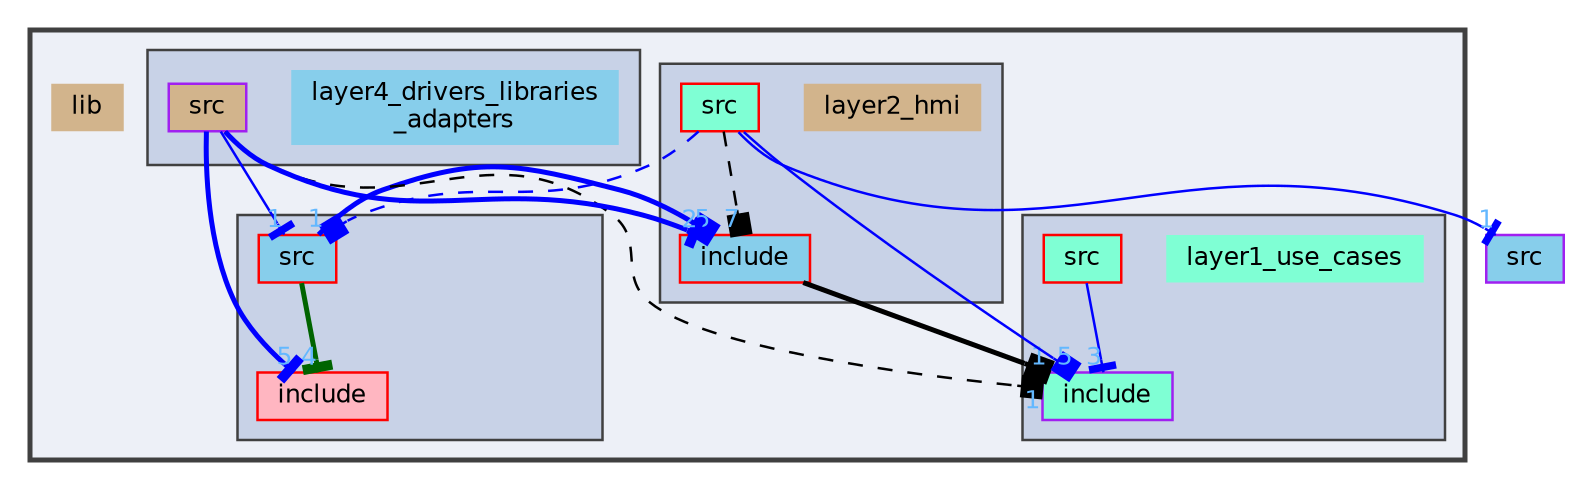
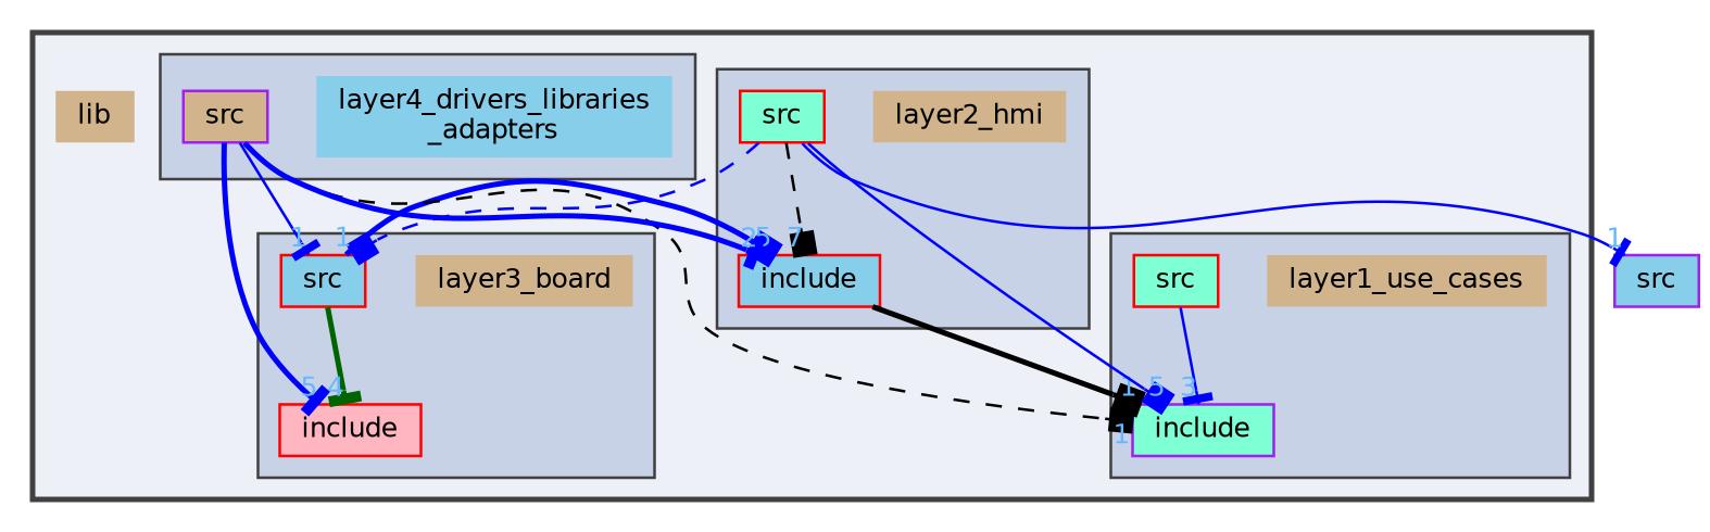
  digraph {
    compound=true
    node [color=red fillcolor=tan fontname=Helvetica fontsize=10 shape=box style=filled]
    edge [arrowhead=tee color=blue fontcolor=steelblue1 fontname=Helvetica fontsize=10 headlabel=1 labeldistance=1.5 labelfontname=Helvetica labelfontsize=10 style=bold]
-   n1 [color=purple fillcolor=aquamarine height=0.2 label=layer1_use_cases shape=plaintext width=0.4]
+   n1 [color=purple height=0.2 label=layer1_use_cases shape=plaintext width=0.4]
    n2 [color=purple fillcolor=aquamarine height=0.2 label=include width=0.4]
    n3 [fillcolor=aquamarine height=0.2 label=src width=0.4]
    n4 [color=purple height=0.2 label=layer2_hmi shape=plaintext width=0.4]
    n5 [fillcolor=skyblue height=0.2 label=include width=0.4]
    n6 [fillcolor=aquamarine height=0.2 label=src width=0.4]
+   n7 [height=0.2 label=layer3_board shape=plaintext width=0.4]
    n8 [fillcolor=lightpink height=0.2 label=include width=0.4]
    n9 [fillcolor=skyblue height=0.2 label=src width=0.4]
    n10 [color=purple fillcolor=skyblue height=0.2 label="layer4_drivers_libraries\l_adapters" shape=plaintext width=0.4]
    n11 [color=purple height=0.2 label=src width=0.4]
    n12 [height=0.2 label=lib shape=plaintext width=0.4]
    n13 [color=purple fillcolor=skyblue height=0.2 label=src width=0.4]
    subgraph cluster_1 {
      bgcolor="#edf0f7"
      fontname=Helvetica
      fontsize=10
      pencolor=grey25
      style="filled,bold"
      n12
      subgraph cluster_2 {
        bgcolor="#c8d2e7"
        fontname=Helvetica
        fontsize=10
        pencolor=grey25
        style=filled
        n1
        n2
        n3
      }
      subgraph cluster_3 {
        bgcolor="#c8d2e7"
        fontname=Helvetica
        fontsize=10
        pencolor=grey25
        style=filled
        n4
        n5
        n6
      }
      subgraph cluster_4 {
        bgcolor="#c8d2e7"
        fontname=Helvetica
        fontsize=10
        pencolor=grey25
        style=filled
+       n7
        n8
        n9
      }
      subgraph cluster_5 {
        bgcolor="#c8d2e7"
        fontname=Helvetica
        fontsize=10
        pencolor=grey25
        style=filled
        n10
        n11
      }
    }
    n3 -> n2 [headlabel=3 style=solid]
    n5 -> n2 [arrowhead=box color=black]
    n6 -> n2 [arrowhead=box headlabel=5 style=solid]
    n6 -> n5 [arrowhead=box color=black headlabel=7 style=dashed]
    n6 -> n9 [arrowhead=box style=dashed]
    n6 -> n13 [style=solid]
    n9 -> n5 [arrowhead=box headlabel=5]
    n9 -> n8 [color=darkgreen headlabel=4]
    n11 -> n2 [arrowhead=box color=black style=dashed]
    n11 -> n5 [headlabel=2]
    n11 -> n8 [headlabel=5]
    n11 -> n9 [style=solid]
  }
